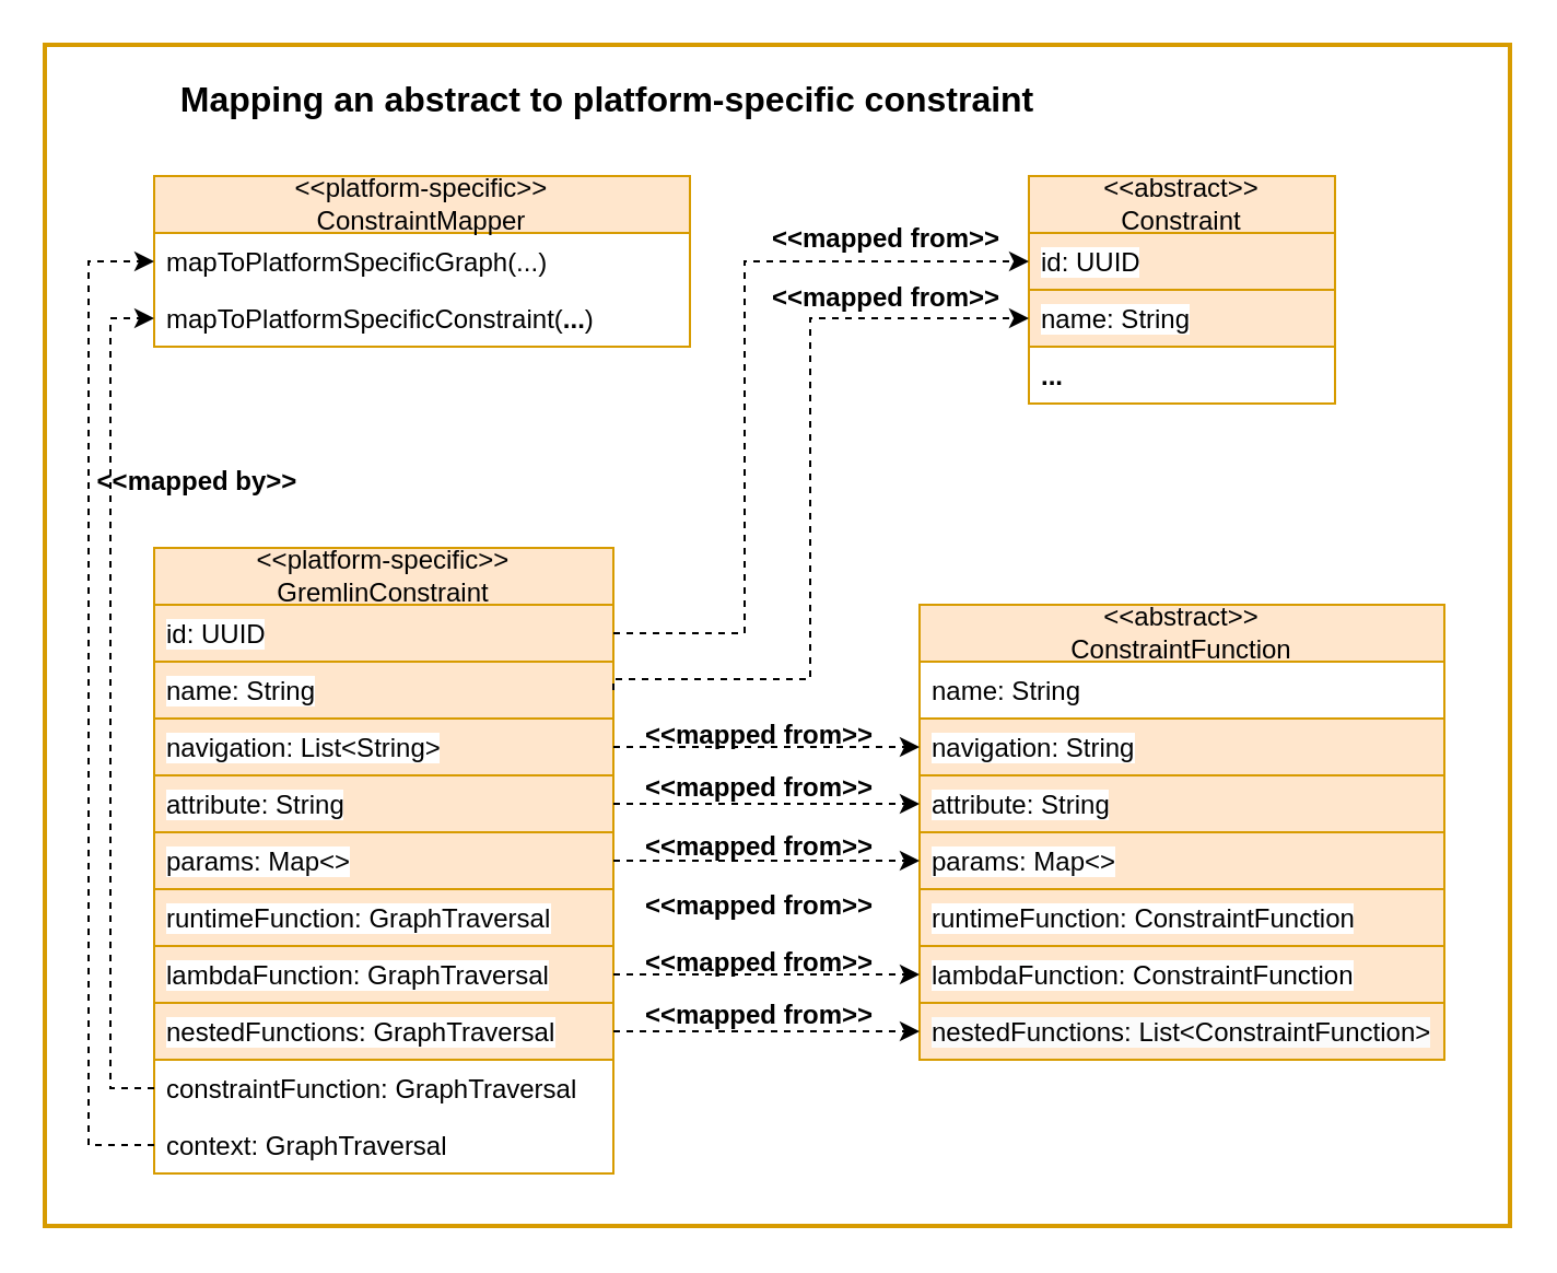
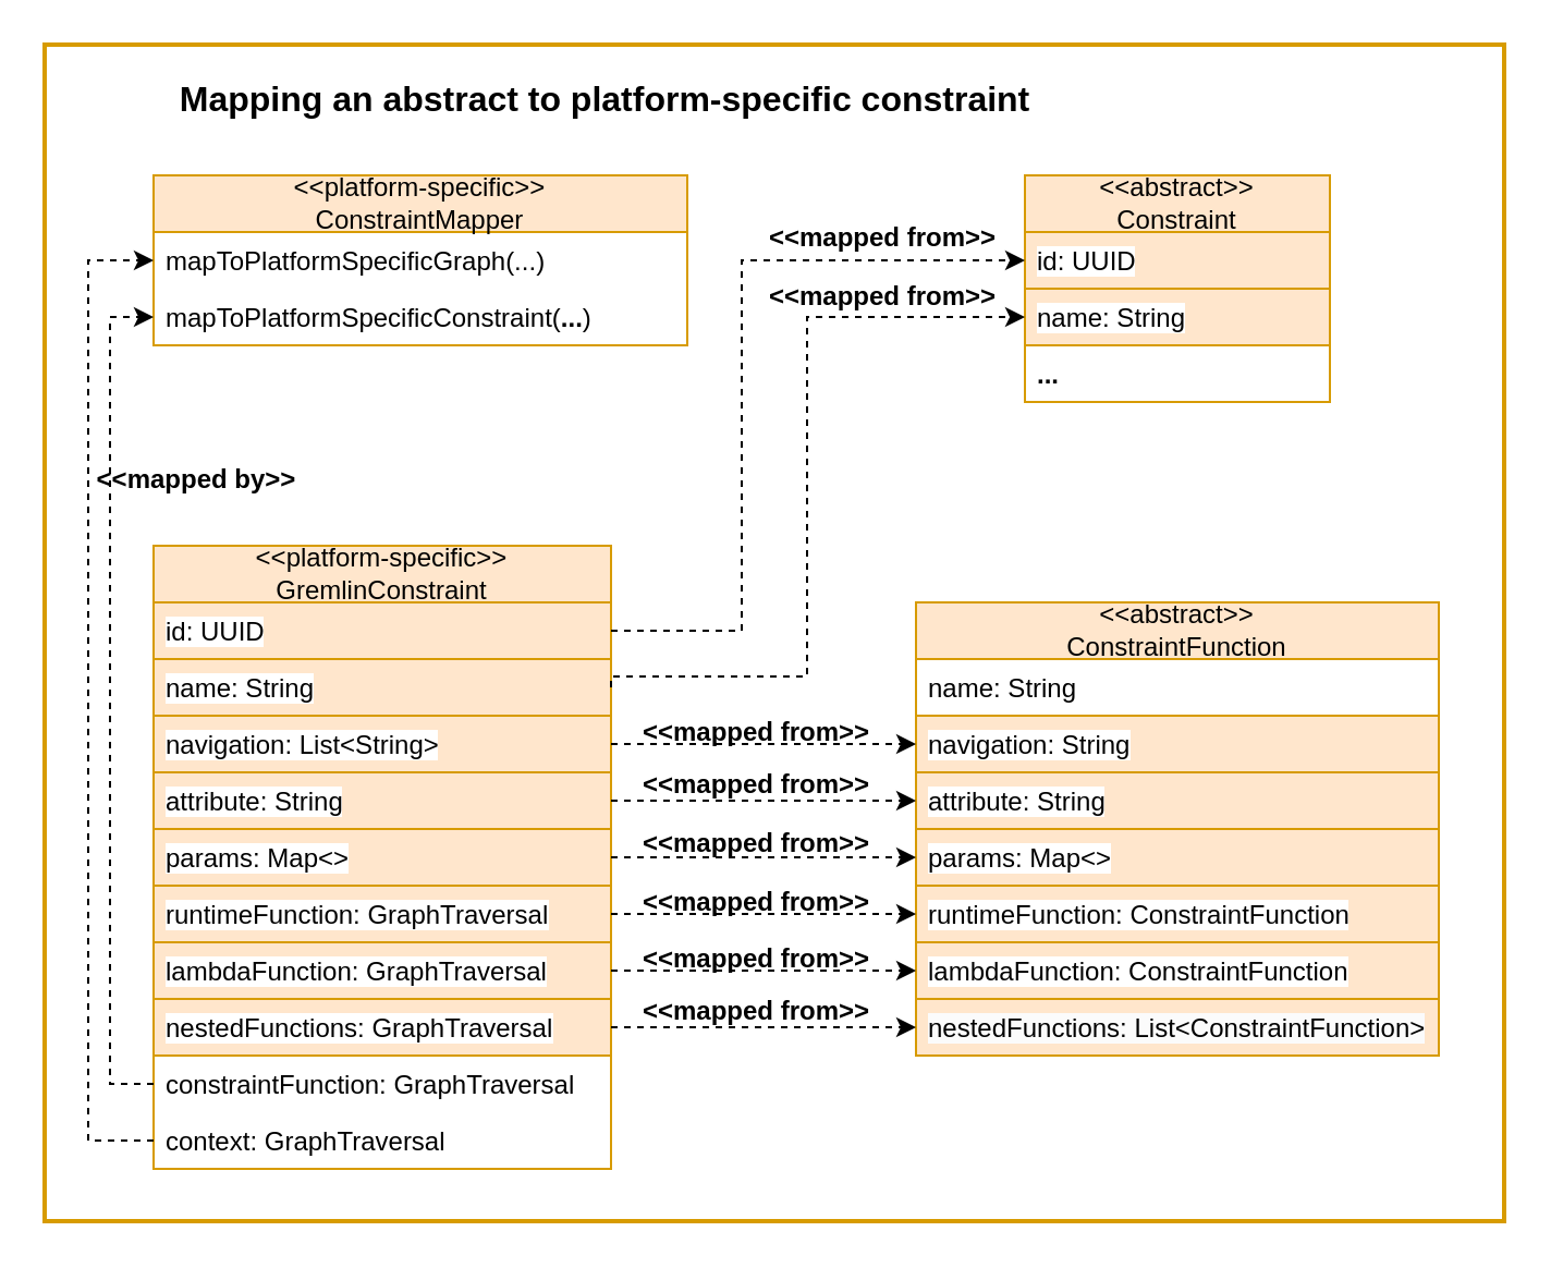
  <mxCell id="0" />
  <mxCell id="1" parent="0" />
  <mxCell id="2" value="" style="rounded=0;whiteSpace=wrap;html=1;strokeWidth=2;strokeColor=#D79B00;" vertex="1" parent="1"><mxGeometry x="20" y="20" width="670" height="540" as="geometry" /></mxCell>
  <mxCell id="3" value="&amp;lt;&amp;lt;platform-specific&amp;gt;&amp;gt;&lt;br&gt;GremlinConstraint" style="swimlane;fontStyle=0;childLayout=stackLayout;horizontal=1;startSize=26;fillColor=#ffe6cc;horizontalStack=0;resizeParent=1;resizeParentMax=0;resizeLast=0;collapsible=1;marginBottom=0;whiteSpace=wrap;html=1;strokeColor=#d79b00;" vertex="1" parent="1"><mxGeometry x="70" y="250" width="210" height="286" as="geometry" /></mxCell>
  <mxCell id="4" value="&lt;span style=&quot;background-color: rgb(255, 255, 255);&quot;&gt;id: UUID&lt;/span&gt;" style="text;strokeColor=#d79b00;fillColor=#ffe6cc;align=left;verticalAlign=top;spacingLeft=4;spacingRight=4;overflow=hidden;rotatable=0;points=[[0,0.5],[1,0.5]];portConstraint=eastwest;whiteSpace=wrap;html=1;" vertex="1" parent="3"><mxGeometry y="26" width="210" height="26" as="geometry" /></mxCell>
  <mxCell id="5" value="&lt;span style=&quot;background-color: rgb(255, 255, 255);&quot;&gt;name: String&lt;/span&gt;" style="text;strokeColor=#d79b00;fillColor=#ffe6cc;align=left;verticalAlign=top;spacingLeft=4;spacingRight=4;overflow=hidden;rotatable=0;points=[[0,0.5],[1,0.5]];portConstraint=eastwest;whiteSpace=wrap;html=1;" vertex="1" parent="3"><mxGeometry y="52" width="210" height="26" as="geometry" /></mxCell>
  <mxCell id="6" value="&lt;span style=&quot;background-color: rgb(255, 255, 255);&quot;&gt;navigation: List&amp;lt;String&amp;gt;&lt;/span&gt;" style="text;strokeColor=#d79b00;fillColor=#ffe6cc;align=left;verticalAlign=top;spacingLeft=4;spacingRight=4;overflow=hidden;rotatable=0;points=[[0,0.5],[1,0.5]];portConstraint=eastwest;whiteSpace=wrap;html=1;" vertex="1" parent="3"><mxGeometry y="78" width="210" height="26" as="geometry" /></mxCell>
  <mxCell id="7" value="&lt;span style=&quot;background-color: rgb(255, 255, 255);&quot;&gt;attribute: String&lt;/span&gt;" style="text;strokeColor=#d79b00;fillColor=#ffe6cc;align=left;verticalAlign=top;spacingLeft=4;spacingRight=4;overflow=hidden;rotatable=0;points=[[0,0.5],[1,0.5]];portConstraint=eastwest;whiteSpace=wrap;html=1;" vertex="1" parent="3"><mxGeometry y="104" width="210" height="26" as="geometry" /></mxCell>
  <mxCell id="8" value="&lt;span style=&quot;background-color: rgb(255, 255, 255);&quot;&gt;params: Map&amp;lt;&amp;gt;&lt;/span&gt;" style="text;strokeColor=#d79b00;fillColor=#ffe6cc;align=left;verticalAlign=top;spacingLeft=4;spacingRight=4;overflow=hidden;rotatable=0;points=[[0,0.5],[1,0.5]];portConstraint=eastwest;whiteSpace=wrap;html=1;" vertex="1" parent="3"><mxGeometry y="130" width="210" height="26" as="geometry" /></mxCell>
  <mxCell id="9" value="&lt;span style=&quot;background-color: rgb(255, 255, 255);&quot;&gt;runtimeFunction: GraphTraversal&lt;/span&gt;" style="text;strokeColor=#d79b00;fillColor=#ffe6cc;align=left;verticalAlign=top;spacingLeft=4;spacingRight=4;overflow=hidden;rotatable=0;points=[[0,0.5],[1,0.5]];portConstraint=eastwest;whiteSpace=wrap;html=1;" vertex="1" parent="3"><mxGeometry y="156" width="210" height="26" as="geometry" /></mxCell>
  <mxCell id="10" value="&lt;span style=&quot;background-color: rgb(255, 255, 255);&quot;&gt;lambdaFunction: GraphTraversal&lt;/span&gt;" style="text;strokeColor=#d79b00;fillColor=#ffe6cc;align=left;verticalAlign=top;spacingLeft=4;spacingRight=4;overflow=hidden;rotatable=0;points=[[0,0.5],[1,0.5]];portConstraint=eastwest;whiteSpace=wrap;html=1;" vertex="1" parent="3"><mxGeometry y="182" width="210" height="26" as="geometry" /></mxCell>
  <mxCell id="11" value="&lt;span style=&quot;background-color: rgb(255, 255, 255);&quot;&gt;nestedFunctions: GraphTraversal&lt;/span&gt;" style="text;strokeColor=#d79b00;fillColor=#ffe6cc;align=left;verticalAlign=top;spacingLeft=4;spacingRight=4;overflow=hidden;rotatable=0;points=[[0,0.5],[1,0.5]];portConstraint=eastwest;whiteSpace=wrap;html=1;" vertex="1" parent="3"><mxGeometry y="208" width="210" height="26" as="geometry" /></mxCell>
  <mxCell id="12" value="constraintFunction: GraphTraversal" style="text;strokeColor=none;fillColor=none;align=left;verticalAlign=top;spacingLeft=4;spacingRight=4;overflow=hidden;rotatable=0;points=[[0,0.5],[1,0.5]];portConstraint=eastwest;whiteSpace=wrap;html=1;" vertex="1" parent="3"><mxGeometry y="234" width="210" height="26" as="geometry" /></mxCell>
  <mxCell id="13" value="context: GraphTraversal" style="text;strokeColor=none;fillColor=none;align=left;verticalAlign=top;spacingLeft=4;spacingRight=4;overflow=hidden;rotatable=0;points=[[0,0.5],[1,0.5]];portConstraint=eastwest;whiteSpace=wrap;html=1;" vertex="1" parent="3"><mxGeometry y="260" width="210" height="26" as="geometry" /></mxCell>
  <mxCell id="14" value="&amp;lt;&amp;lt;abstract&amp;gt;&amp;gt;&lt;br&gt;Constraint" style="swimlane;fontStyle=0;childLayout=stackLayout;horizontal=1;startSize=26;fillColor=#ffe6cc;horizontalStack=0;resizeParent=1;resizeParentMax=0;resizeLast=0;collapsible=1;marginBottom=0;whiteSpace=wrap;html=1;strokeColor=#d79b00;" vertex="1" parent="1"><mxGeometry x="470" y="80" width="140" height="104" as="geometry" /></mxCell>
  <mxCell id="15" value="&lt;span style=&quot;background-color: rgb(255, 255, 255);&quot;&gt;id: UUID&lt;/span&gt;" style="text;strokeColor=#d79b00;fillColor=#ffe6cc;align=left;verticalAlign=top;spacingLeft=4;spacingRight=4;overflow=hidden;rotatable=0;points=[[0,0.5],[1,0.5]];portConstraint=eastwest;whiteSpace=wrap;html=1;" vertex="1" parent="14"><mxGeometry y="26" width="140" height="26" as="geometry" /></mxCell>
  <mxCell id="16" value="&lt;span style=&quot;background-color: rgb(255, 255, 255);&quot;&gt;name: String&lt;/span&gt;" style="text;strokeColor=#d79b00;fillColor=#ffe6cc;align=left;verticalAlign=top;spacingLeft=4;spacingRight=4;overflow=hidden;rotatable=0;points=[[0,0.5],[1,0.5]];portConstraint=eastwest;whiteSpace=wrap;html=1;" vertex="1" parent="14"><mxGeometry y="52" width="140" height="26" as="geometry" /></mxCell>
  <mxCell id="17" value="&lt;b&gt;...&lt;/b&gt;" style="text;strokeColor=none;fillColor=none;align=left;verticalAlign=top;spacingLeft=4;spacingRight=4;overflow=hidden;rotatable=0;points=[[0,0.5],[1,0.5]];portConstraint=eastwest;whiteSpace=wrap;html=1;" vertex="1" parent="14"><mxGeometry y="78" width="140" height="26" as="geometry" /></mxCell>
  <mxCell id="18" value="&amp;lt;&amp;lt;abstract&amp;gt;&amp;gt;&lt;br&gt;ConstraintFunction" style="swimlane;fontStyle=0;childLayout=stackLayout;horizontal=1;startSize=26;fillColor=#ffe6cc;horizontalStack=0;resizeParent=1;resizeParentMax=0;resizeLast=0;collapsible=1;marginBottom=0;whiteSpace=wrap;html=1;strokeColor=#d79b00;" vertex="1" parent="1"><mxGeometry x="420" y="276" width="240" height="208" as="geometry" /></mxCell>
  <mxCell id="19" value="name: String" style="text;strokeColor=none;fillColor=none;align=left;verticalAlign=top;spacingLeft=4;spacingRight=4;overflow=hidden;rotatable=0;points=[[0,0.5],[1,0.5]];portConstraint=eastwest;whiteSpace=wrap;html=1;" vertex="1" parent="18"><mxGeometry y="26" width="240" height="26" as="geometry" /></mxCell>
  <mxCell id="20" value="&lt;span style=&quot;background-color: rgb(255, 255, 255);&quot;&gt;navigation: String&lt;/span&gt;" style="text;strokeColor=#d79b00;fillColor=#ffe6cc;align=left;verticalAlign=top;spacingLeft=4;spacingRight=4;overflow=hidden;rotatable=0;points=[[0,0.5],[1,0.5]];portConstraint=eastwest;whiteSpace=wrap;html=1;" vertex="1" parent="18"><mxGeometry y="52" width="240" height="26" as="geometry" /></mxCell>
  <mxCell id="21" value="&lt;span style=&quot;background-color: rgb(255, 255, 255);&quot;&gt;attribute: String&lt;/span&gt;" style="text;strokeColor=#d79b00;fillColor=#ffe6cc;align=left;verticalAlign=top;spacingLeft=4;spacingRight=4;overflow=hidden;rotatable=0;points=[[0,0.5],[1,0.5]];portConstraint=eastwest;whiteSpace=wrap;html=1;" vertex="1" parent="18"><mxGeometry y="78" width="240" height="26" as="geometry" /></mxCell>
  <mxCell id="22" value="&lt;span style=&quot;background-color: rgb(255, 255, 255);&quot;&gt;params: Map&amp;lt;&amp;gt;&lt;/span&gt;" style="text;strokeColor=#d79b00;fillColor=#ffe6cc;align=left;verticalAlign=top;spacingLeft=4;spacingRight=4;overflow=hidden;rotatable=0;points=[[0,0.5],[1,0.5]];portConstraint=eastwest;whiteSpace=wrap;html=1;" vertex="1" parent="18"><mxGeometry y="104" width="240" height="26" as="geometry" /></mxCell>
  <mxCell id="23" value="&lt;span style=&quot;background-color: rgb(255, 255, 255);&quot;&gt;runtimeFunction: ConstraintFunction&lt;/span&gt;" style="text;strokeColor=#d79b00;fillColor=#ffe6cc;align=left;verticalAlign=top;spacingLeft=4;spacingRight=4;overflow=hidden;rotatable=0;points=[[0,0.5],[1,0.5]];portConstraint=eastwest;whiteSpace=wrap;html=1;" vertex="1" parent="18"><mxGeometry y="130" width="240" height="26" as="geometry" /></mxCell>
  <mxCell id="24" value="&lt;span style=&quot;background-color: rgb(255, 255, 255);&quot;&gt;lambdaFunction: ConstraintFunction&lt;/span&gt;" style="text;strokeColor=#d79b00;fillColor=#ffe6cc;align=left;verticalAlign=top;spacingLeft=4;spacingRight=4;overflow=hidden;rotatable=0;points=[[0,0.5],[1,0.5]];portConstraint=eastwest;whiteSpace=wrap;html=1;" vertex="1" parent="18"><mxGeometry y="156" width="240" height="26" as="geometry" /></mxCell>
  <mxCell id="25" value="&lt;span style=&quot;color: rgb(0, 0, 0); font-family: Helvetica; font-size: 12px; font-style: normal; font-variant-ligatures: normal; font-variant-caps: normal; font-weight: 400; letter-spacing: normal; orphans: 2; text-align: left; text-indent: 0px; text-transform: none; widows: 2; word-spacing: 0px; -webkit-text-stroke-width: 0px; background-color: rgb(251, 251, 251); text-decoration-thickness: initial; text-decoration-style: initial; text-decoration-color: initial; float: none; display: inline !important;&quot;&gt;nestedFunctions: List&amp;lt;ConstraintFunction&amp;gt;&lt;/span&gt;" style="text;strokeColor=#d79b00;fillColor=#ffe6cc;align=left;verticalAlign=top;spacingLeft=4;spacingRight=4;overflow=hidden;rotatable=0;points=[[0,0.5],[1,0.5]];portConstraint=eastwest;whiteSpace=wrap;html=1;" vertex="1" parent="18"><mxGeometry y="182" width="240" height="26" as="geometry" /></mxCell>
  <mxCell id="26" value="&amp;lt;&amp;lt;platform-specific&amp;gt;&amp;gt;&lt;br&gt;ConstraintMapper" style="swimlane;fontStyle=0;childLayout=stackLayout;horizontal=1;startSize=26;fillColor=#ffe6cc;horizontalStack=0;resizeParent=1;resizeParentMax=0;resizeLast=0;collapsible=1;marginBottom=0;whiteSpace=wrap;html=1;strokeColor=#d79b00;" vertex="1" parent="1"><mxGeometry x="70" y="80" width="245" height="78" as="geometry" /></mxCell>
  <mxCell id="27" value="mapToPlatformSpecificGraph(...)" style="text;strokeColor=none;fillColor=none;align=left;verticalAlign=top;spacingLeft=4;spacingRight=4;overflow=hidden;rotatable=0;points=[[0,0.5],[1,0.5]];portConstraint=eastwest;whiteSpace=wrap;html=1;" vertex="1" parent="26"><mxGeometry y="26" width="245" height="26" as="geometry" /></mxCell>
  <mxCell id="28" value="mapToPlatformSpecificConstraint(&lt;b&gt;...&lt;/b&gt;)" style="text;strokeColor=none;fillColor=none;align=left;verticalAlign=top;spacingLeft=4;spacingRight=4;overflow=hidden;rotatable=0;points=[[0,0.5],[1,0.5]];portConstraint=eastwest;whiteSpace=wrap;html=1;" vertex="1" parent="26"><mxGeometry y="52" width="245" height="26" as="geometry" /></mxCell>
  <mxCell id="29" value="&amp;lt;&amp;lt;mapped by&amp;gt;&amp;gt;" style="text;html=1;strokeColor=none;fillColor=none;align=center;verticalAlign=middle;whiteSpace=wrap;rounded=0;fontStyle=1" vertex="1" parent="1"><mxGeometry x="40" y="205" width="100" height="30" as="geometry" /></mxCell>
  <mxCell id="30" style="edgeStyle=orthogonalEdgeStyle;rounded=0;orthogonalLoop=1;jettySize=auto;html=1;exitX=0;exitY=0.5;exitDx=0;exitDy=0;entryX=0;entryY=0.5;entryDx=0;entryDy=0;dashed=1;" edge="1" parent="1" source="12" target="28"><mxGeometry relative="1" as="geometry" /></mxCell>
  <mxCell id="31" style="edgeStyle=orthogonalEdgeStyle;rounded=0;orthogonalLoop=1;jettySize=auto;html=1;exitX=0;exitY=0.5;exitDx=0;exitDy=0;entryX=0;entryY=0.5;entryDx=0;entryDy=0;dashed=1;" edge="1" parent="1" source="13" target="27"><mxGeometry relative="1" as="geometry"><Array as="points"><mxPoint x="40" y="523" /><mxPoint x="40" y="119" /></Array></mxGeometry></mxCell>
  <mxCell id="32" style="edgeStyle=orthogonalEdgeStyle;rounded=0;orthogonalLoop=1;jettySize=auto;html=1;exitX=1;exitY=0.5;exitDx=0;exitDy=0;entryX=0;entryY=0.5;entryDx=0;entryDy=0;dashed=1;" edge="1" parent="1" source="4" target="15"><mxGeometry relative="1" as="geometry"><Array as="points"><mxPoint x="340" y="289" /><mxPoint x="340" y="119" /></Array></mxGeometry></mxCell>
  <mxCell id="33" style="edgeStyle=orthogonalEdgeStyle;rounded=0;orthogonalLoop=1;jettySize=auto;html=1;exitX=1;exitY=0.5;exitDx=0;exitDy=0;entryX=0;entryY=0.5;entryDx=0;entryDy=0;dashed=1;" edge="1" parent="1" source="5" target="16"><mxGeometry relative="1" as="geometry"><Array as="points"><mxPoint x="280" y="310" /><mxPoint x="370" y="310" /><mxPoint x="370" y="145" /></Array></mxGeometry></mxCell>
  <mxCell id="34" style="edgeStyle=orthogonalEdgeStyle;rounded=0;orthogonalLoop=1;jettySize=auto;html=1;entryX=0;entryY=0.5;entryDx=0;entryDy=0;dashed=1;" edge="1" parent="1" source="6" target="20"><mxGeometry relative="1" as="geometry" /></mxCell>
  <mxCell id="35" style="edgeStyle=orthogonalEdgeStyle;rounded=0;orthogonalLoop=1;jettySize=auto;html=1;exitX=1;exitY=0.5;exitDx=0;exitDy=0;entryX=0;entryY=0.5;entryDx=0;entryDy=0;dashed=1;" edge="1" parent="1" source="7" target="21"><mxGeometry relative="1" as="geometry" /></mxCell>
  <mxCell id="36" style="edgeStyle=orthogonalEdgeStyle;rounded=0;orthogonalLoop=1;jettySize=auto;html=1;exitX=1;exitY=0.5;exitDx=0;exitDy=0;entryX=0;entryY=0.5;entryDx=0;entryDy=0;dashed=1;" edge="1" parent="1" source="8" target="22"><mxGeometry relative="1" as="geometry" /></mxCell>
+ <mxCell id="37" style="edgeStyle=orthogonalEdgeStyle;rounded=0;orthogonalLoop=1;jettySize=auto;html=1;exitX=1;exitY=0.5;exitDx=0;exitDy=0;entryX=0;entryY=0.5;entryDx=0;entryDy=0;dashed=1;" edge="1" parent="1" source="9" target="23"><mxGeometry relative="1" as="geometry" /></mxCell>
  <mxCell id="38" style="edgeStyle=orthogonalEdgeStyle;rounded=0;orthogonalLoop=1;jettySize=auto;html=1;exitX=1;exitY=0.5;exitDx=0;exitDy=0;entryX=0;entryY=0.5;entryDx=0;entryDy=0;dashed=1;" edge="1" parent="1" source="10" target="24"><mxGeometry relative="1" as="geometry" /></mxCell>
  <mxCell id="39" style="edgeStyle=orthogonalEdgeStyle;rounded=0;orthogonalLoop=1;jettySize=auto;html=1;exitX=1;exitY=0.5;exitDx=0;exitDy=0;entryX=0;entryY=0.5;entryDx=0;entryDy=0;dashed=1;" edge="1" parent="1" source="11" target="25"><mxGeometry relative="1" as="geometry" /></mxCell>
  <mxCell id="40" value="&amp;lt;&amp;lt;mapped from&amp;gt;&amp;gt;" style="text;html=1;strokeColor=none;fillColor=none;align=center;verticalAlign=middle;whiteSpace=wrap;rounded=0;fontStyle=1" vertex="1" parent="1"><mxGeometry x="345" y="94" width="120" height="30" as="geometry" /></mxCell>
  <mxCell id="41" value="&amp;lt;&amp;lt;mapped from&amp;gt;&amp;gt;" style="text;html=1;strokeColor=none;fillColor=none;align=center;verticalAlign=middle;whiteSpace=wrap;rounded=0;fontStyle=1" vertex="1" parent="1"><mxGeometry x="345" y="121" width="120" height="30" as="geometry" /></mxCell>
  <mxCell id="42" value="&amp;lt;&amp;lt;mapped from&amp;gt;&amp;gt;" style="text;html=1;strokeColor=none;fillColor=none;align=center;verticalAlign=middle;whiteSpace=wrap;rounded=0;fontStyle=1" vertex="1" parent="1"><mxGeometry x="287" y="321" width="120" height="30" as="geometry" /></mxCell>
  <mxCell id="43" value="&amp;lt;&amp;lt;mapped from&amp;gt;&amp;gt;" style="text;html=1;strokeColor=none;fillColor=none;align=center;verticalAlign=middle;whiteSpace=wrap;rounded=0;fontStyle=1" vertex="1" parent="1"><mxGeometry x="287" y="345" width="120" height="30" as="geometry" /></mxCell>
  <mxCell id="44" value="&amp;lt;&amp;lt;mapped from&amp;gt;&amp;gt;" style="text;html=1;strokeColor=none;fillColor=none;align=center;verticalAlign=middle;whiteSpace=wrap;rounded=0;fontStyle=1" vertex="1" parent="1"><mxGeometry x="287" y="372" width="120" height="30" as="geometry" /></mxCell>
  <mxCell id="45" value="&amp;lt;&amp;lt;mapped from&amp;gt;&amp;gt;" style="text;html=1;strokeColor=none;fillColor=none;align=center;verticalAlign=middle;whiteSpace=wrap;rounded=0;fontStyle=1" vertex="1" parent="1"><mxGeometry x="287" y="399" width="120" height="30" as="geometry" /></mxCell>
  <mxCell id="46" value="&amp;lt;&amp;lt;mapped from&amp;gt;&amp;gt;" style="text;html=1;strokeColor=none;fillColor=none;align=center;verticalAlign=middle;whiteSpace=wrap;rounded=0;fontStyle=1" vertex="1" parent="1"><mxGeometry x="287" y="425" width="120" height="30" as="geometry" /></mxCell>
  <mxCell id="47" value="&amp;lt;&amp;lt;mapped from&amp;gt;&amp;gt;" style="text;html=1;strokeColor=none;fillColor=none;align=center;verticalAlign=middle;whiteSpace=wrap;rounded=0;fontStyle=1" vertex="1" parent="1"><mxGeometry x="287" y="449" width="120" height="30" as="geometry" /></mxCell>
  <mxCell id="48" value="&lt;b style=&quot;font-size: 16px;&quot;&gt;Mapping an abstract to platform-specific constraint&lt;/b&gt;" style="text;html=1;strokeColor=none;fillColor=none;align=center;verticalAlign=middle;whiteSpace=wrap;rounded=0;fontSize=16;" vertex="1" parent="1"><mxGeometry x="70" y="30" width="415" height="30" as="geometry" /></mxCell>
